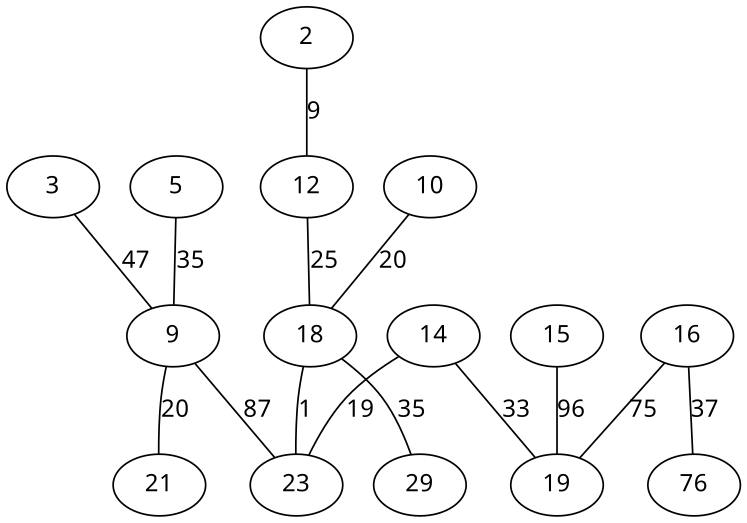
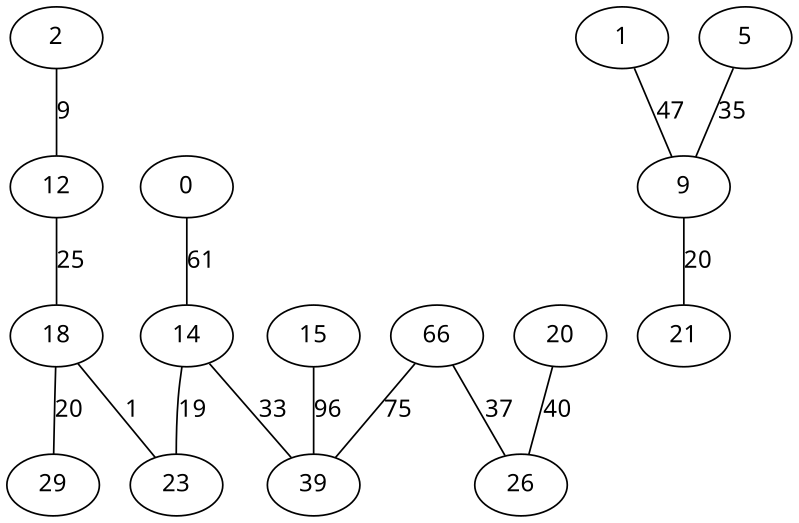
  graph {
    fontname="Noto Sans"
    node [fontname="Noto Sans"]
    edge [fontname="Noto Sans"]
+   n1 [label=0]
    n2 [label=14]
    n3 [label=23]
-   n4 [label=19]
+   n4 [label=39]
    n5 [label=2]
    n6 [label=12]
    n7 [label=18]
-   n8 [label=3]
+   n8 [label=1]
    n9 [label=9]
    n10 [label=21]
    n11 [label=5]
-   n12 [label=10]
    n13 [label=29]
    n14 [label=15]
-   n15 [label=16]
-   n16 [label=76]
+   n15 [label=66]
+   n16 [label=26]
+   n17 [label=20]
+   n1 -- n2 [label=61]
    n2 -- n3 [label=19]
    n2 -- n4 [label=33]
    n5 -- n6 [label=9]
    n6 -- n7 [label=25]
    n7 -- n3 [label=1]
-   n7 -- n13 [label=35]
+   n7 -- n13 [label=20]
    n8 -- n9 [label=47]
-   n9 -- n3 [label=87]
    n9 -- n10 [label=20]
    n11 -- n9 [label=35]
-   n12 -- n7 [label=20]
    n14 -- n4 [label=96]
    n15 -- n4 [label=75]
    n15 -- n16 [label=37]
+   n17 -- n16 [label=40]
  }
